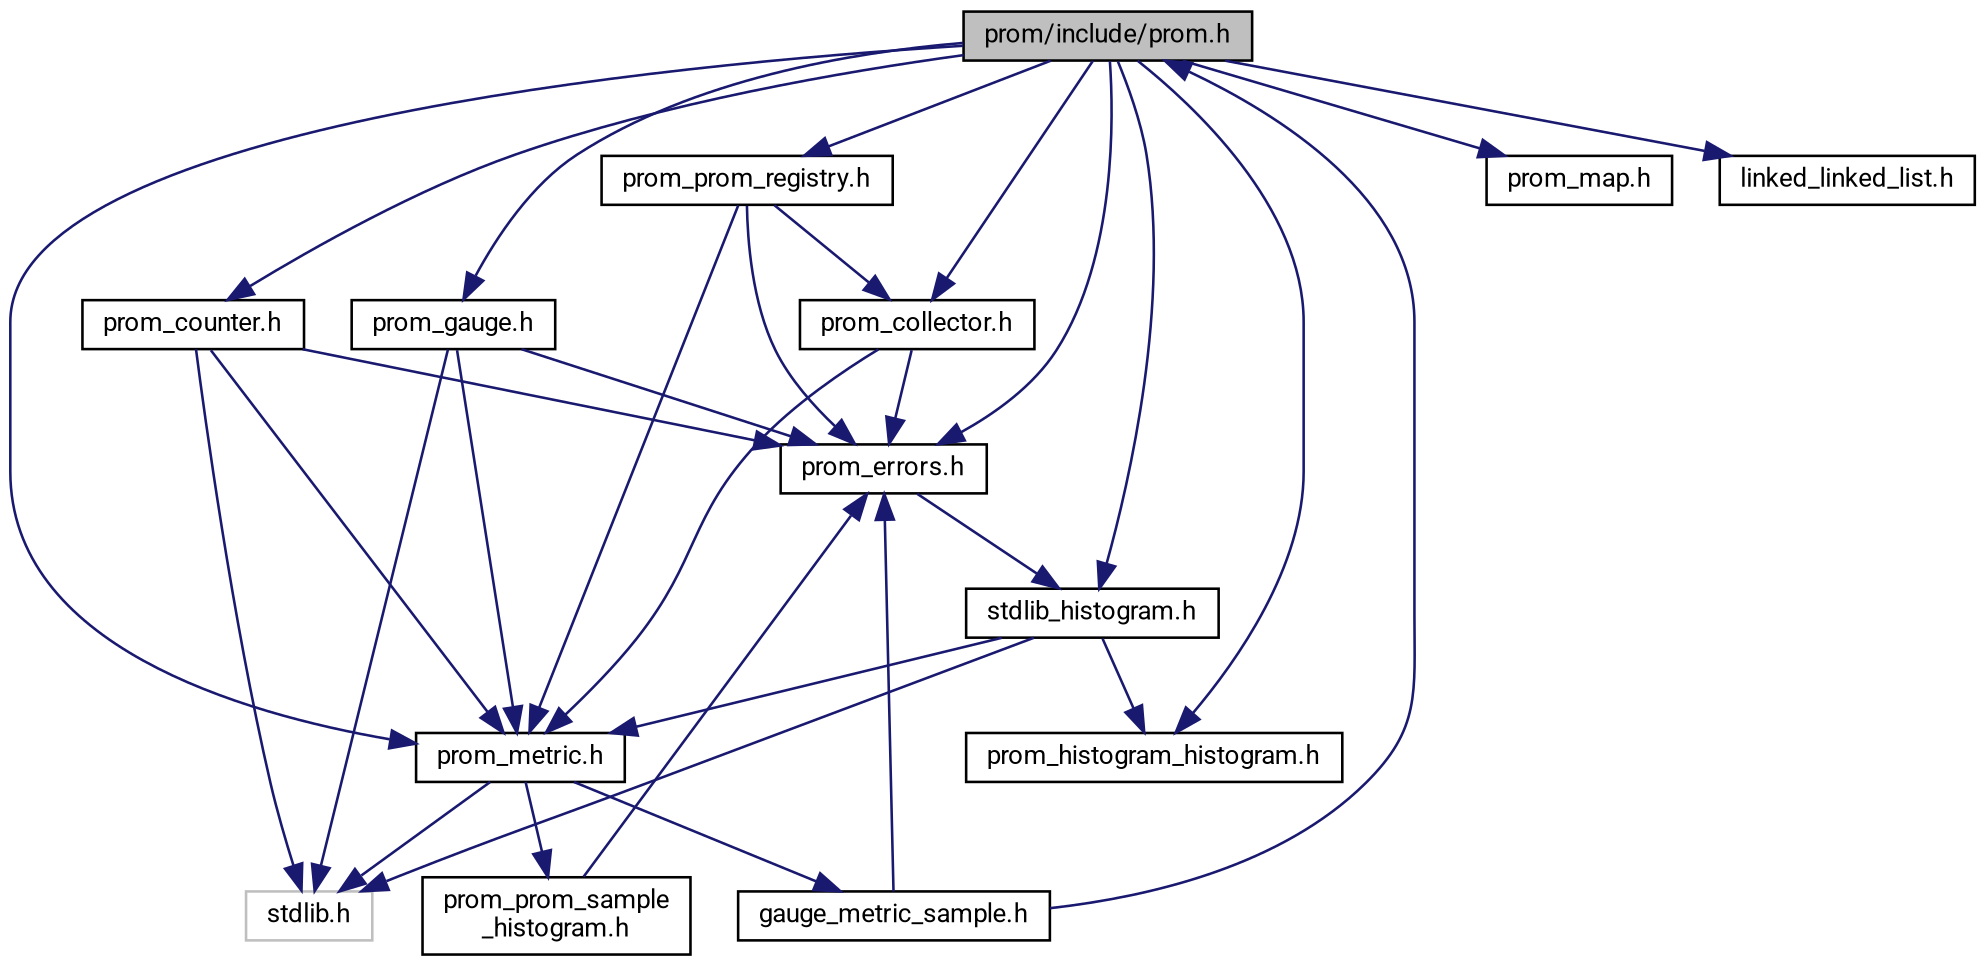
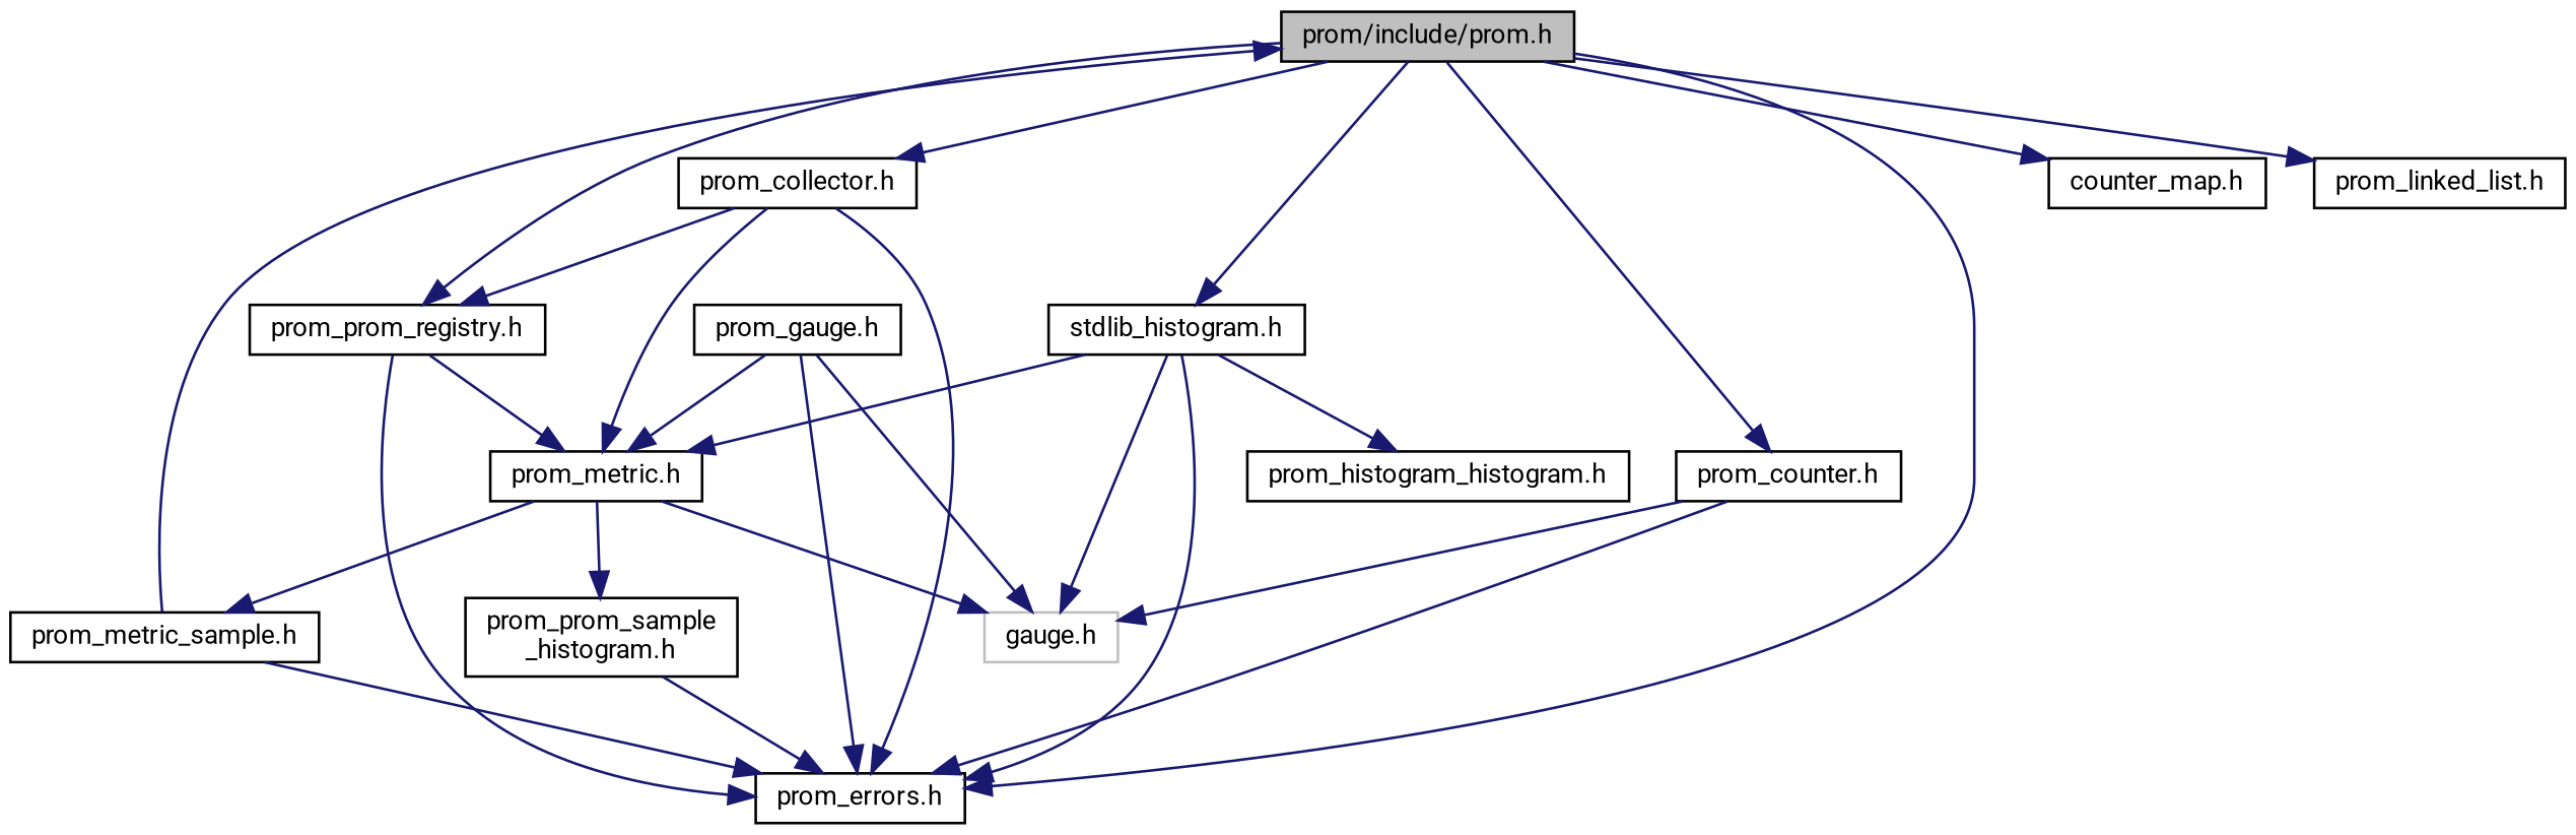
  digraph {
    fontname=Roboto
    node [color=black fillcolor=white fontname=Roboto fontsize=10 shape=record style=filled]
    edge [color=midnightblue fontname=Roboto fontsize=10 labelfontname=Helvetica labelfontsize=10 style=solid]
    n1 [fillcolor=grey75 fontcolor=black height=0.2 label="prom/include/prom.h" width=0.4]
    n2 [height=0.2 label="prom_collector.h" width=0.4]
    n3 [height=0.2 label="prom_errors.h" width=0.4]
-   n4 [height=0.2 label="prom_map.h" width=0.4]
+   n4 [height=0.2 label="counter_map.h" width=0.4]
    n5 [height=0.2 label="prom_metric.h" width=0.4]
    n6 [height=0.2 label="prom_prom_registry.h" width=0.4]
    n7 [height=0.2 label="prom_counter.h" width=0.4]
    n8 [height=0.2 label="prom_gauge.h" width=0.4]
    n9 [height=0.2 label="stdlib_histogram.h" width=0.4]
    n10 [height=0.2 label="prom_histogram_histogram.h" width=0.4]
-   n11 [height=0.2 label="linked_linked_list.h" width=0.4]
-   n12 [height=0.2 label="gauge_metric_sample.h" width=0.4]
+   n11 [height=0.2 label="prom_linked_list.h" width=0.4]
+   n12 [height=0.2 label="prom_metric_sample.h" width=0.4]
    n13 [height=0.2 label="prom_prom_sample\l_histogram.h" width=0.4]
-   n14 [color=grey75 height=0.2 label="stdlib.h" width=0.4]
+   n14 [color=grey75 height=0.2 label="gauge.h" width=0.4]
    n1 -> n2
    n1 -> n3
    n1 -> n4
-   n1 -> n5
    n1 -> n6
    n1 -> n7
-   n1 -> n8
    n1 -> n9
-   n1 -> n10
    n1 -> n11
    n2 -> n3
    n2 -> n5
    n5 -> n12
    n5 -> n13
    n5 -> n14
-   n6 -> n2
+   n2 -> n6
    n6 -> n3
    n6 -> n5
    n7 -> n3
-   n7 -> n5
    n7 -> n14
    n8 -> n3
    n8 -> n5
    n8 -> n14
-   n3 -> n9
+   n9 -> n3
    n9 -> n5
    n9 -> n10
    n9 -> n14
    n12 -> n1
    n12 -> n3
    n13 -> n3
  }
